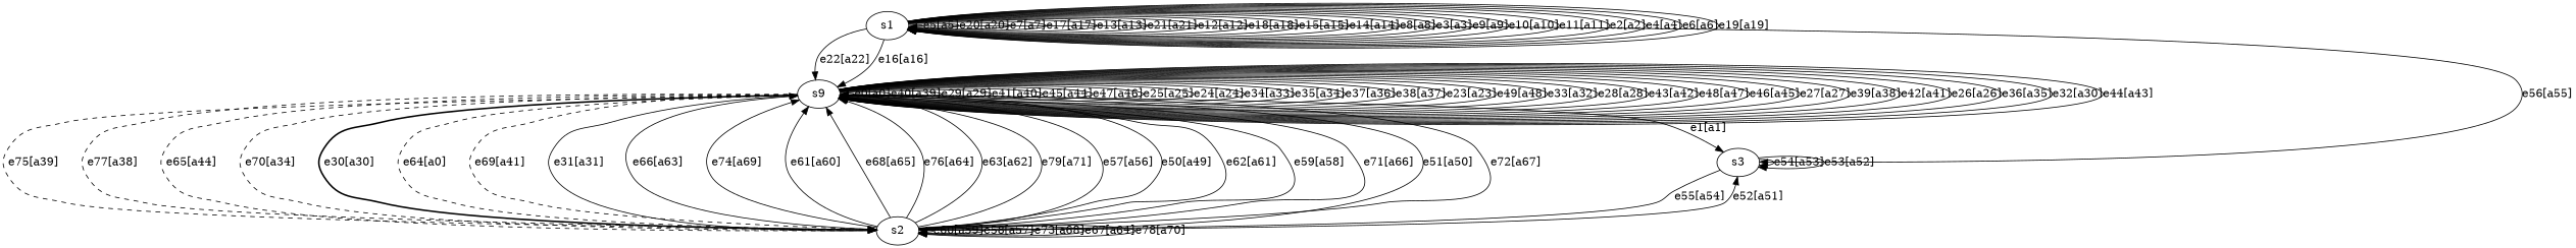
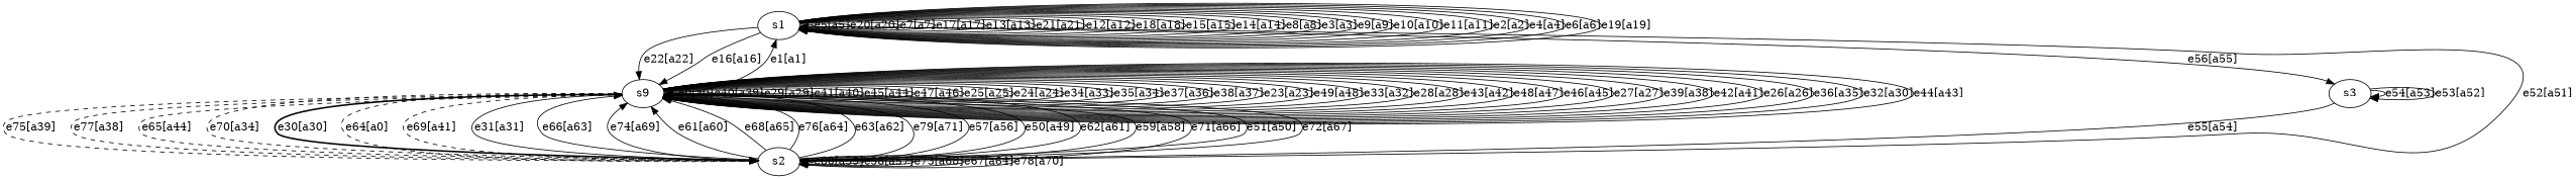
  digraph {
    edge [style=solid]
    n1 [label=s1]
    n2 [label=s9]
    n3 [label=s3]
    n4 [label=s2]
    n1 -> n1 [label="e5[a5]"]
    n1 -> n1 [label="e20[a20]"]
    n1 -> n1 [label="e7[a7]"]
    n1 -> n1 [label="e17[a17]"]
    n1 -> n1 [label="e13[a13]"]
    n1 -> n1 [label="e21[a21]"]
    n1 -> n1 [label="e12[a12]"]
    n1 -> n1 [label="e18[a18]"]
    n1 -> n1 [label="e15[a15]"]
    n1 -> n1 [label="e14[a14]"]
    n1 -> n1 [label="e8[a8]"]
    n1 -> n1 [label="e3[a3]"]
    n1 -> n1 [label="e9[a9]"]
    n1 -> n1 [label="e10[a10]"]
    n1 -> n1 [label="e11[a11]"]
    n1 -> n1 [label="e2[a2]"]
    n1 -> n1 [label="e4[a4]"]
    n1 -> n1 [label="e6[a6]"]
    n1 -> n1 [label="e19[a19]"]
    n1 -> n2 [label="e22[a22]"]
    n1 -> n2 [label="e16[a16]"]
    n1 -> n3 [label="e56[a55]"]
-   n2 -> n3 [label="e1[a1]"]
+   n2 -> n1 [label="e1[a1]"]
    n2 -> n2 [label="e0[a0]"]
    n2 -> n2 [label="e40[a39]"]
    n2 -> n2 [label="e29[a29]"]
    n2 -> n2 [label="e41[a40]"]
    n2 -> n2 [label="e45[a44]"]
    n2 -> n2 [label="e47[a46]"]
    n2 -> n2 [label="e25[a25]"]
    n2 -> n2 [label="e24[a24]"]
    n2 -> n2 [label="e34[a33]"]
    n2 -> n2 [label="e35[a34]"]
    n2 -> n2 [label="e37[a36]"]
    n2 -> n2 [label="e38[a37]"]
    n2 -> n2 [label="e23[a23]"]
    n2 -> n2 [label="e49[a48]"]
    n2 -> n2 [label="e33[a32]"]
    n2 -> n2 [label="e28[a28]"]
    n2 -> n2 [label="e43[a42]"]
    n2 -> n2 [label="e48[a47]"]
    n2 -> n2 [label="e46[a45]"]
    n2 -> n2 [label="e27[a27]"]
    n2 -> n2 [label="e39[a38]"]
    n2 -> n2 [label="e42[a41]"]
    n2 -> n2 [label="e26[a26]"]
    n2 -> n2 [label="e36[a35]"]
    n2 -> n2 [label="e32[a30]"]
    n2 -> n2 [label="e44[a43]"]
    n2 -> n4 [label="e75[a39]" style=dashed]
    n2 -> n4 [label="e77[a38]" style=dashed]
    n2 -> n4 [label="e65[a44]" style=dashed]
    n2 -> n4 [label="e70[a34]" style=dashed]
    n2 -> n4 [label="e30[a30]" style=bold]
    n2 -> n4 [label="e64[a0]" style=dashed]
    n2 -> n4 [label="e69[a41]" style=dashed]
    n3 -> n3 [label="e54[a53]"]
    n3 -> n3 [label="e53[a52]"]
    n3 -> n4 [label="e55[a54]"]
    n4 -> n2 [label="e31[a31]"]
    n4 -> n2 [label="e66[a63]"]
    n4 -> n2 [label="e74[a69]"]
    n4 -> n2 [label="e61[a60]"]
    n4 -> n2 [label="e68[a65]"]
    n4 -> n2 [label="e76[a64]"]
    n4 -> n2 [label="e63[a62]"]
    n4 -> n2 [label="e79[a71]"]
    n4 -> n2 [label="e57[a56]"]
    n4 -> n2 [label="e50[a49]"]
    n4 -> n2 [label="e62[a61]"]
    n4 -> n2 [label="e59[a58]"]
    n4 -> n2 [label="e71[a66]"]
    n4 -> n2 [label="e51[a50]"]
    n4 -> n2 [label="e72[a67]"]
-   n4 -> n3 [label="e52[a51]"]
+   n4 -> n1 [label="e52[a51]"]
    n4 -> n4 [label="e60[a59]"]
    n4 -> n4 [label="e58[a57]"]
    n4 -> n4 [label="e73[a68]"]
    n4 -> n4 [label="e67[a64]"]
    n4 -> n4 [label="e78[a70]"]
  }
